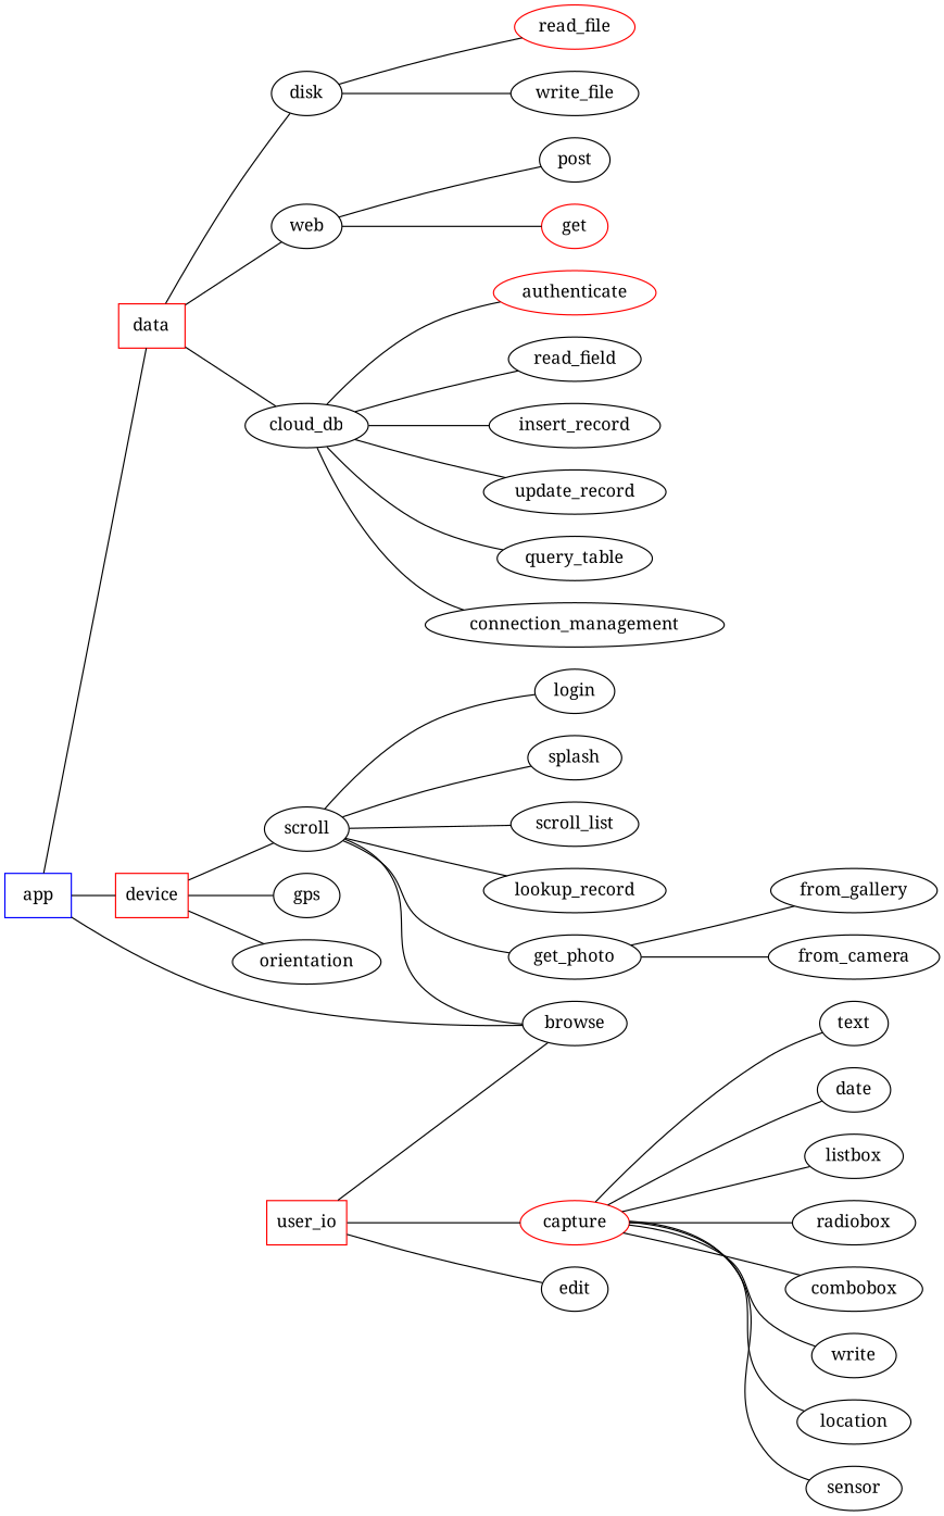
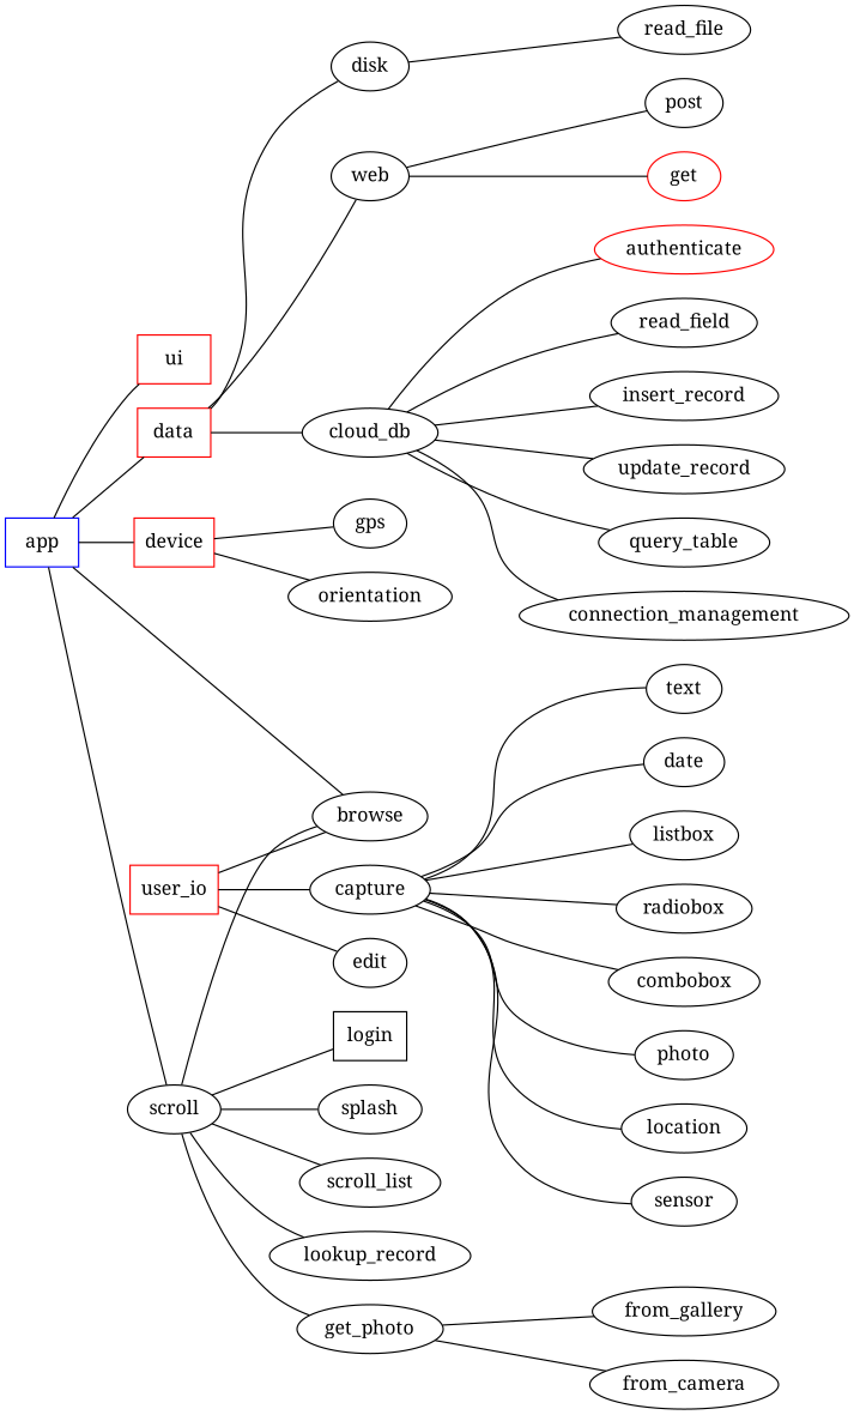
  graph {
    fontname="Noto Serif"
    rankdir=LR
    node [fontname="Noto Serif"]
    edge [fontname="Noto Serif"]
    app [color=blue shape=box]
+   ui [color=red shape=box]
    data [color=red shape=box]
    device [color=red shape=box]
    n5 [label=scroll]
    browse
    disk
    web
    cloud_db
    user_io [color=red shape=box]
-   capture [color=red]
+   capture
    edit
    gps
    orientation
-   login
+   login [shape=box]
    splash
    scroll_list
    lookup_record
    get_photo
-   read_file [color=red]
-   write_file
+   read_file
    post
    get [color=red]
    authenticate [color=red]
    read_field
    insert_record
    update_record
    query_table
    connection_management
    text
    date
    listbox
    radiobox
    combobox
-   photo [label=write]
+   photo
    location
    sensor
    from_gallery
    from_camera
+   app -- ui
    app -- data
    app -- device
-   device -- n5
+   app -- n5
    app -- browse
    data -- disk
    data -- web
    data -- cloud_db
    device -- gps
    device -- orientation
    n5 -- browse
    n5 -- login
    n5 -- splash
    n5 -- scroll_list
    n5 -- lookup_record
    n5 -- get_photo
    disk -- read_file
-   disk -- write_file
    web -- post
    web -- get
    cloud_db -- authenticate
    cloud_db -- read_field
    cloud_db -- insert_record
    cloud_db -- update_record
    cloud_db -- query_table
    cloud_db -- connection_management
    user_io -- browse
    user_io -- capture
    user_io -- edit
    capture -- text
    capture -- date
    capture -- listbox
    capture -- radiobox
    capture -- combobox
    capture -- photo
    capture -- location
    capture -- sensor
    get_photo -- from_gallery
    get_photo -- from_camera
  }
